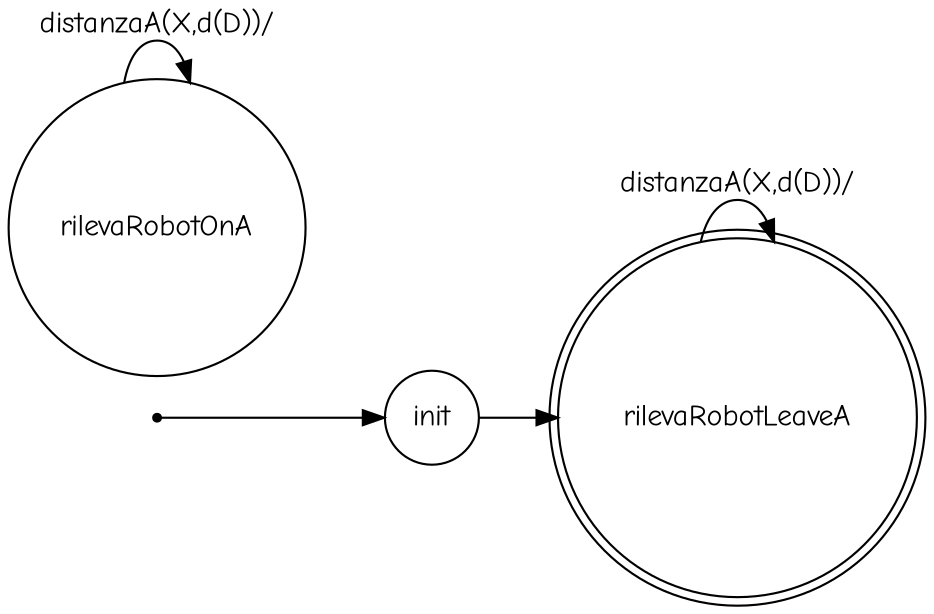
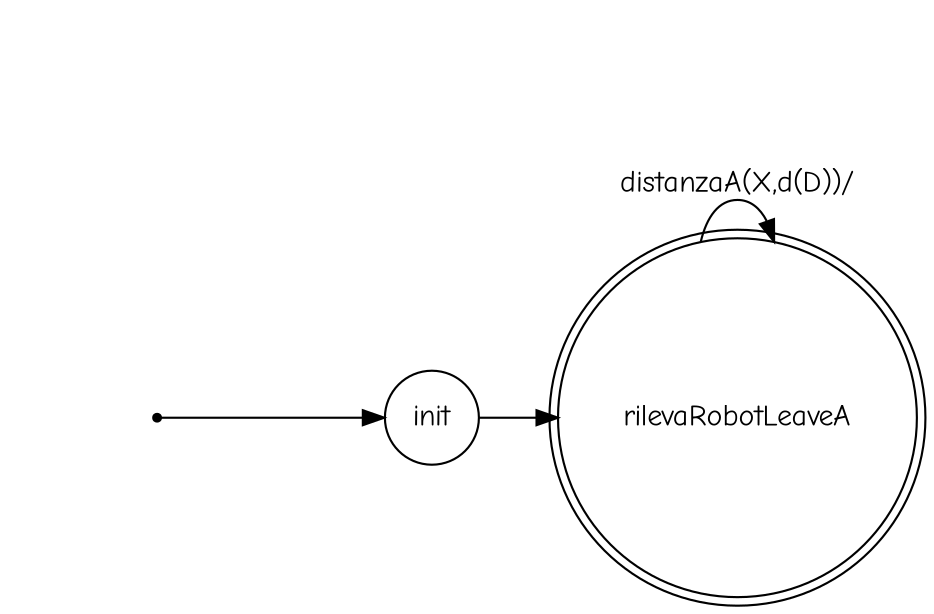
  digraph {
    fontname="Comic Neue"
    rankdir=LR
    node [fontname="Comic Neue" shape=circle]
    edge [fontname="Comic Neue"]
    iniziale [shape=point]
    init
    rilevaRobotLeaveA [shape=doublecircle]
-   rilevaRobotOnA
    iniziale -> init
    init -> rilevaRobotLeaveA
    rilevaRobotLeaveA -> rilevaRobotLeaveA [label="distanzaA(X,d(D))/"]
-   rilevaRobotOnA -> rilevaRobotOnA [label="distanzaA(X,d(D))/"]
  }
